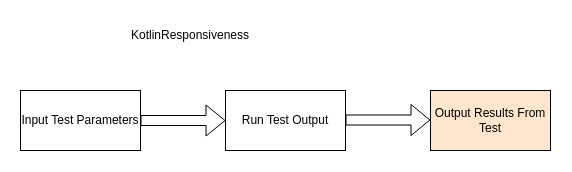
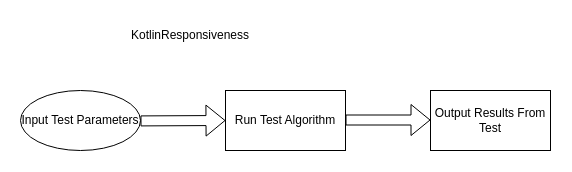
  <mxCell id="0" />
  <mxCell id="1" parent="0" />
- <mxCell id="2" value="Input Test Parameters" style="rounded=0;whiteSpace=wrap;html=1;" vertex="1" parent="1"><mxGeometry x="20" y="90" width="120" height="60" as="geometry" /></mxCell>
- <mxCell id="3" value="Output Results From Test" style="rounded=0;whiteSpace=wrap;html=1;fillColor=#ffe6cc;" vertex="1" parent="1"><mxGeometry x="430" y="90" width="120" height="60" as="geometry" /></mxCell>
- <mxCell id="4" value="Run Test Output" style="rounded=0;whiteSpace=wrap;html=1;" vertex="1" parent="1"><mxGeometry x="225" y="90" width="120" height="60" as="geometry" /></mxCell>
+ <mxCell id="2" value="Input Test Parameters" style="ellipse;whiteSpace=wrap;html=1;" vertex="1" parent="1"><mxGeometry x="20" y="90" width="120" height="60" as="geometry" /></mxCell>
+ <mxCell id="3" value="Output Results From Test" style="rounded=0;whiteSpace=wrap;html=1;" vertex="1" parent="1"><mxGeometry x="430" y="90" width="120" height="60" as="geometry" /></mxCell>
+ <mxCell id="4" value="Run Test Algorithm" style="rounded=0;whiteSpace=wrap;html=1;" vertex="1" parent="1"><mxGeometry x="225" y="90" width="120" height="60" as="geometry" /></mxCell>
  <mxCell id="5" value="" style="shape=flexArrow;endArrow=classic;html=1;rounded=0;entryX=0;entryY=0.5;entryDx=0;entryDy=0;" edge="1" parent="1" source="2" target="4"><mxGeometry width="50" height="50" relative="1" as="geometry"><mxPoint x="120" y="270" as="sourcePoint" /><mxPoint x="170" y="220" as="targetPoint" /></mxGeometry></mxCell>
  <mxCell id="6" value="" style="shape=flexArrow;endArrow=classic;html=1;rounded=0;entryX=0;entryY=0.5;entryDx=0;entryDy=0;" edge="1" parent="1"><mxGeometry width="50" height="50" relative="1" as="geometry"><mxPoint x="345" y="119.5" as="sourcePoint" /><mxPoint x="430" y="119.5" as="targetPoint" /></mxGeometry></mxCell>
  <mxCell id="7" value="KotlinResponsiveness" style="text;html=1;strokeColor=none;fillColor=none;align=center;verticalAlign=middle;whiteSpace=wrap;rounded=0;" vertex="1" parent="1"><mxGeometry x="160" y="20" width="60" height="30" as="geometry" /></mxCell>
